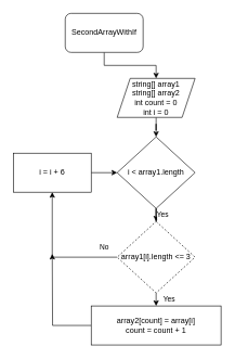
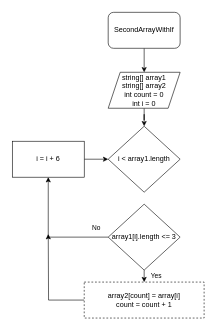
  <mxCell id="0" />
  <mxCell id="1" parent="0" />
  <mxCell id="2" style="edgeStyle=orthogonalEdgeStyle;rounded=0;orthogonalLoop=1;jettySize=auto;html=1;exitX=0.5;exitY=1;exitDx=0;exitDy=0;entryX=0.5;entryY=0;entryDx=0;entryDy=0;" edge="1" parent="1" source="3" target="5"><mxGeometry relative="1" as="geometry" /></mxCell>
- <mxCell id="3" value="SecondArrayWithIf" style="rounded=1;whiteSpace=wrap;html=1;" vertex="1" parent="1"><mxGeometry x="100" y="20" width="120" height="60" as="geometry" /></mxCell>
+ <mxCell id="3" value="SecondArrayWithIf" style="rounded=1;whiteSpace=wrap;html=1;" vertex="1" parent="1"><mxGeometry x="180" width="120" height="60" as="geometry" y="20" /></mxCell>
  <mxCell id="4" style="edgeStyle=orthogonalEdgeStyle;rounded=0;orthogonalLoop=1;jettySize=auto;html=1;entryX=0.5;entryY=0;entryDx=0;entryDy=0;" edge="1" parent="1" source="5" target="7"><mxGeometry relative="1" as="geometry" /></mxCell>
  <mxCell id="5" value="string[] array1&lt;br&gt;string[] array2&lt;br&gt;int count = 0&lt;br&gt;int i = 0" style="shape=parallelogram;perimeter=parallelogramPerimeter;whiteSpace=wrap;html=1;fixedSize=1;" vertex="1" parent="1"><mxGeometry x="180" y="120" width="120" height="60" as="geometry" /></mxCell>
- <mxCell id="6" value="Yes" style="edgeStyle=orthogonalEdgeStyle;rounded=0;orthogonalLoop=1;jettySize=auto;html=1;exitX=0.5;exitY=1;exitDx=0;exitDy=0;" edge="1" parent="1" source="7" target="10"><mxGeometry x="0.667" y="10" relative="1" as="geometry"><mxPoint as="offset" /></mxGeometry></mxCell>
  <mxCell id="7" value="i &amp;lt; array1.length" style="rhombus;whiteSpace=wrap;html=1;" vertex="1" parent="1"><mxGeometry x="180" y="210" width="120" height="110" as="geometry" /></mxCell>
  <mxCell id="8" value="No" style="edgeStyle=orthogonalEdgeStyle;rounded=0;orthogonalLoop=1;jettySize=auto;html=1;exitX=0;exitY=0.5;exitDx=0;exitDy=0;entryX=0.5;entryY=1;entryDx=0;entryDy=0;" edge="1" parent="1" source="10" target="14"><mxGeometry x="-0.8" y="-15" relative="1" as="geometry"><mxPoint as="offset" /></mxGeometry></mxCell>
  <mxCell id="9" value="Yes" style="edgeStyle=orthogonalEdgeStyle;rounded=0;orthogonalLoop=1;jettySize=auto;html=1;exitX=0.5;exitY=1;exitDx=0;exitDy=0;entryX=0.5;entryY=0;entryDx=0;entryDy=0;" edge="1" parent="1" source="10" target="12"><mxGeometry y="20" relative="1" as="geometry"><mxPoint as="offset" /></mxGeometry></mxCell>
- <mxCell id="10" value="array1[i].length &amp;lt;= 3" style="rhombus;whiteSpace=wrap;html=1;dashed=1;" vertex="1" parent="1"><mxGeometry x="180" y="340" width="120" height="110" as="geometry" /></mxCell>
+ <mxCell id="10" value="array1[i].length &amp;lt;= 3" style="rhombus;whiteSpace=wrap;html=1;" vertex="1" parent="1"><mxGeometry x="180" y="340" width="120" height="110" as="geometry" /></mxCell>
  <mxCell id="11" style="edgeStyle=orthogonalEdgeStyle;rounded=0;orthogonalLoop=1;jettySize=auto;html=1;" edge="1" parent="1" source="12"><mxGeometry relative="1" as="geometry"><mxPoint x="80" y="390" as="targetPoint" /></mxGeometry></mxCell>
- <mxCell id="12" value="array2[count] = array[i]&lt;br&gt;count = count + 1" style="rounded=0;whiteSpace=wrap;html=1;" vertex="1" parent="1"><mxGeometry x="140" y="470" width="200" height="60" as="geometry" /></mxCell>
+ <mxCell id="12" value="array2[count] = array[i]&lt;br&gt;count = count + 1" style="rounded=0;whiteSpace=wrap;html=1;dashed=1;" vertex="1" parent="1"><mxGeometry x="140" y="470" width="200" height="60" as="geometry" /></mxCell>
  <mxCell id="13" style="edgeStyle=orthogonalEdgeStyle;rounded=0;orthogonalLoop=1;jettySize=auto;html=1;exitX=1;exitY=0.5;exitDx=0;exitDy=0;entryX=0;entryY=0.5;entryDx=0;entryDy=0;" edge="1" parent="1" source="14" target="7"><mxGeometry relative="1" as="geometry" /></mxCell>
  <mxCell id="14" value="i = i + 6" style="rounded=0;whiteSpace=wrap;html=1;" vertex="1" parent="1"><mxGeometry x="20" y="235" width="120" height="60" as="geometry" /></mxCell>
